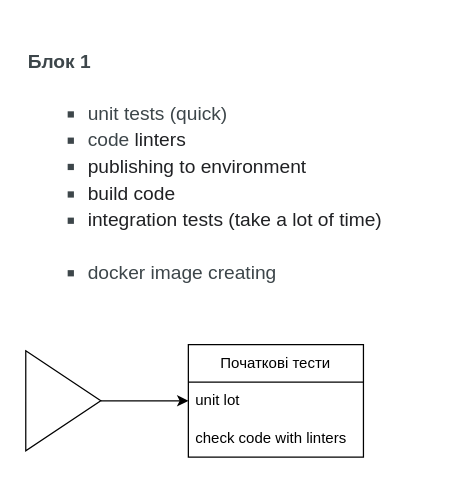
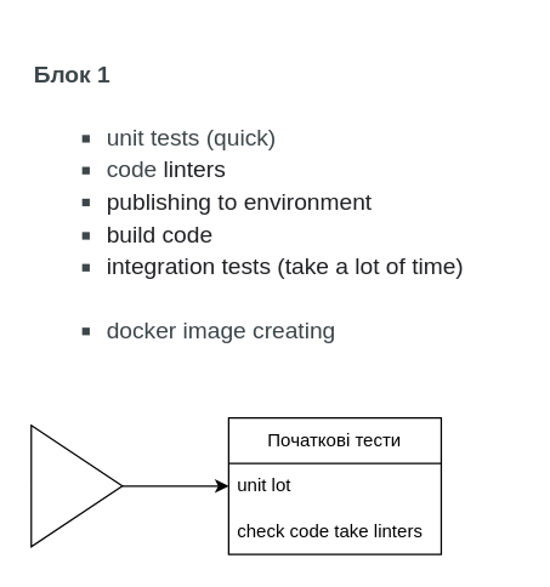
  <mxCell id="0" />
  <mxCell id="1" parent="0" />
  <mxCell id="2" value="&lt;meta charset=&quot;utf-8&quot;&gt;&lt;b id=&quot;docs-internal-guid-3be7e240-7fff-34ca-f08b-58a4172cb103&quot; style=&quot;font-weight:normal;&quot;&gt;&lt;p style=&quot;line-height:1.38;background-color:#ffffff;margin-top:8pt;margin-bottom:0pt;&quot; dir=&quot;ltr&quot;&gt;&lt;span style=&quot;font-size: 11.5pt; font-family: Arial; color: rgb(61, 70, 74); background-color: transparent; font-weight: 700; font-style: normal; font-variant: normal; text-decoration: none; vertical-align: baseline;&quot;&gt;Блок 1&lt;/span&gt;&lt;/p&gt;&lt;ul style=&quot;margin-top:0;margin-bottom:0;padding-inline-start:48px;&quot;&gt;&lt;li aria-level=&quot;1&quot; style=&quot;list-style-type: square; font-size: 11.5pt; font-family: Arial; color: rgb(61, 70, 74); background-color: transparent; font-weight: 400; font-style: normal; font-variant: normal; text-decoration: none; vertical-align: baseline;&quot; dir=&quot;ltr&quot;&gt;&lt;p role=&quot;presentation&quot; style=&quot;line-height:1.38;background-color:#ffffff;margin-top:16pt;margin-bottom:0pt;&quot; dir=&quot;ltr&quot;&gt;&lt;span style=&quot;font-size: 11.5pt; font-family: Arial; color: rgb(61, 70, 74); background-color: transparent; font-weight: 400; font-style: normal; font-variant: normal; text-decoration: none; vertical-align: baseline;&quot;&gt;unit tests (quick)&lt;/span&gt;&lt;/p&gt;&lt;/li&gt;&lt;li aria-level=&quot;1&quot; style=&quot;list-style-type: square; font-size: 11.5pt; font-family: Arial; color: rgb(61, 70, 74); background-color: transparent; font-weight: 400; font-style: normal; font-variant: normal; text-decoration: none; vertical-align: baseline;&quot; dir=&quot;ltr&quot;&gt;&lt;p role=&quot;presentation&quot; style=&quot;line-height:1.38;background-color:#ffffff;margin-top:0pt;margin-bottom:0pt;&quot; dir=&quot;ltr&quot;&gt;&lt;span style=&quot;font-size: 11.5pt; font-family: Arial; color: rgb(61, 70, 74); background-color: transparent; font-weight: 400; font-style: normal; font-variant: normal; text-decoration: none; vertical-align: baseline;&quot;&gt;code &lt;/span&gt;&lt;span style=&quot;font-size: 11.5pt; font-family: Arial; color: rgb(32, 33, 36); background-color: transparent; font-weight: 400; font-style: normal; font-variant: normal; text-decoration: none; vertical-align: baseline;&quot;&gt;linters&lt;/span&gt;&lt;/p&gt;&lt;/li&gt;&lt;li aria-level=&quot;1&quot; style=&quot;list-style-type: square; font-size: 11.5pt; font-family: Arial; color: rgb(61, 70, 74); background-color: transparent; font-weight: 400; font-style: normal; font-variant: normal; text-decoration: none; vertical-align: baseline;&quot; dir=&quot;ltr&quot;&gt;&lt;p role=&quot;presentation&quot; style=&quot;line-height:1.38;background-color:#ffffff;margin-top:0pt;margin-bottom:0pt;&quot; dir=&quot;ltr&quot;&gt;&lt;span style=&quot;font-size: 11.5pt; font-family: Arial; color: rgb(32, 33, 36); background-color: transparent; font-weight: 400; font-style: normal; font-variant: normal; text-decoration: none; vertical-align: baseline;&quot;&gt;publishing to environment&lt;/span&gt;&lt;/p&gt;&lt;/li&gt;&lt;li aria-level=&quot;1&quot; style=&quot;list-style-type: square; font-size: 11.5pt; font-family: Arial; color: rgb(61, 70, 74); background-color: transparent; font-weight: 400; font-style: normal; font-variant: normal; text-decoration: none; vertical-align: baseline;&quot; dir=&quot;ltr&quot;&gt;&lt;p role=&quot;presentation&quot; style=&quot;line-height:1.38;background-color:#ffffff;margin-top:0pt;margin-bottom:0pt;&quot; dir=&quot;ltr&quot;&gt;&lt;span style=&quot;font-size: 11.5pt; font-family: Arial; color: rgb(32, 33, 36); background-color: transparent; font-weight: 400; font-style: normal; font-variant: normal; text-decoration: none; vertical-align: baseline;&quot;&gt;build code&lt;/span&gt;&lt;/p&gt;&lt;/li&gt;&lt;li aria-level=&quot;1&quot; style=&quot;list-style-type: square; font-size: 11.5pt; font-family: Arial; color: rgb(61, 70, 74); background-color: transparent; font-weight: 400; font-style: normal; font-variant: normal; text-decoration: none; vertical-align: baseline;&quot; dir=&quot;ltr&quot;&gt;&lt;p role=&quot;presentation&quot; style=&quot;line-height:1.38;background-color:#ffffff;margin-top:0pt;margin-bottom:0pt;&quot; dir=&quot;ltr&quot;&gt;&lt;span style=&quot;font-size: 11.5pt; font-family: Arial; color: rgb(32, 33, 36); background-color: transparent; font-weight: 400; font-style: normal; font-variant: normal; text-decoration: none; vertical-align: baseline;&quot;&gt;integration tests (take a lot of time)&lt;/span&gt;&lt;/p&gt;&lt;/li&gt;&lt;li aria-level=&quot;1&quot; style=&quot;list-style-type: square; font-size: 11.5pt; font-family: Arial; color: rgb(61, 70, 74); background-color: transparent; font-weight: 400; font-style: normal; font-variant: normal; text-decoration: none; vertical-align: baseline;&quot; dir=&quot;ltr&quot;&gt;&lt;p role=&quot;presentation&quot; style=&quot;line-height:1.38;background-color:#ffffff;margin-top:0pt;margin-bottom:0pt;padding:16pt 0pt 0pt 0pt;&quot; dir=&quot;ltr&quot;&gt;&lt;span style=&quot;font-size: 11.5pt; font-family: Arial; color: rgb(61, 70, 74); background-color: transparent; font-weight: 400; font-style: normal; font-variant: normal; text-decoration: none; vertical-align: baseline;&quot;&gt;docker image creating&lt;/span&gt;&lt;/p&gt;&lt;/li&gt;&lt;/ul&gt;&lt;/b&gt;" style="text;whiteSpace=wrap;html=1;" vertex="1" parent="1"><mxGeometry x="20" y="20" width="320" height="220" as="geometry" /></mxCell>
  <mxCell id="3" style="edgeStyle=orthogonalEdgeStyle;rounded=0;orthogonalLoop=1;jettySize=auto;html=1;exitX=1;exitY=0.5;exitDx=0;exitDy=0;entryX=0;entryY=0.5;entryDx=0;entryDy=0;" edge="1" parent="1" source="4" target="6"><mxGeometry relative="1" as="geometry"><mxPoint x="140" y="320" as="targetPoint" /></mxGeometry></mxCell>
  <mxCell id="4" value="" style="triangle;whiteSpace=wrap;html=1;" vertex="1" parent="1"><mxGeometry x="20" y="280" width="60" height="80" as="geometry" /></mxCell>
  <mxCell id="5" value="Початкові тести" style="swimlane;fontStyle=0;childLayout=stackLayout;horizontal=1;startSize=30;horizontalStack=0;resizeParent=1;resizeParentMax=0;resizeLast=0;collapsible=1;marginBottom=0;whiteSpace=wrap;html=1;" vertex="1" parent="1"><mxGeometry x="150" y="275" width="140" height="90" as="geometry" /></mxCell>
  <mxCell id="6" value="unit lot&lt;span style=&quot;white-space: pre;&quot;&gt; &lt;/span&gt;" style="text;strokeColor=none;fillColor=none;align=left;verticalAlign=middle;spacingLeft=4;spacingRight=4;overflow=hidden;points=[[0,0.5],[1,0.5]];portConstraint=eastwest;rotatable=0;whiteSpace=wrap;html=1;" vertex="1" parent="5"><mxGeometry y="30" width="140" height="30" as="geometry" /></mxCell>
- <mxCell id="7" value="check code with linters" style="text;strokeColor=none;fillColor=none;align=left;verticalAlign=middle;spacingLeft=4;spacingRight=4;overflow=hidden;points=[[0,0.5],[1,0.5]];portConstraint=eastwest;rotatable=0;whiteSpace=wrap;html=1;" vertex="1" parent="5"><mxGeometry y="60" width="140" height="30" as="geometry" /></mxCell>
+ <mxCell id="7" value="check code take linters" style="text;strokeColor=none;fillColor=none;align=left;verticalAlign=middle;spacingLeft=4;spacingRight=4;overflow=hidden;points=[[0,0.5],[1,0.5]];portConstraint=eastwest;rotatable=0;whiteSpace=wrap;html=1;" vertex="1" parent="5"><mxGeometry y="60" width="140" height="30" as="geometry" /></mxCell>
